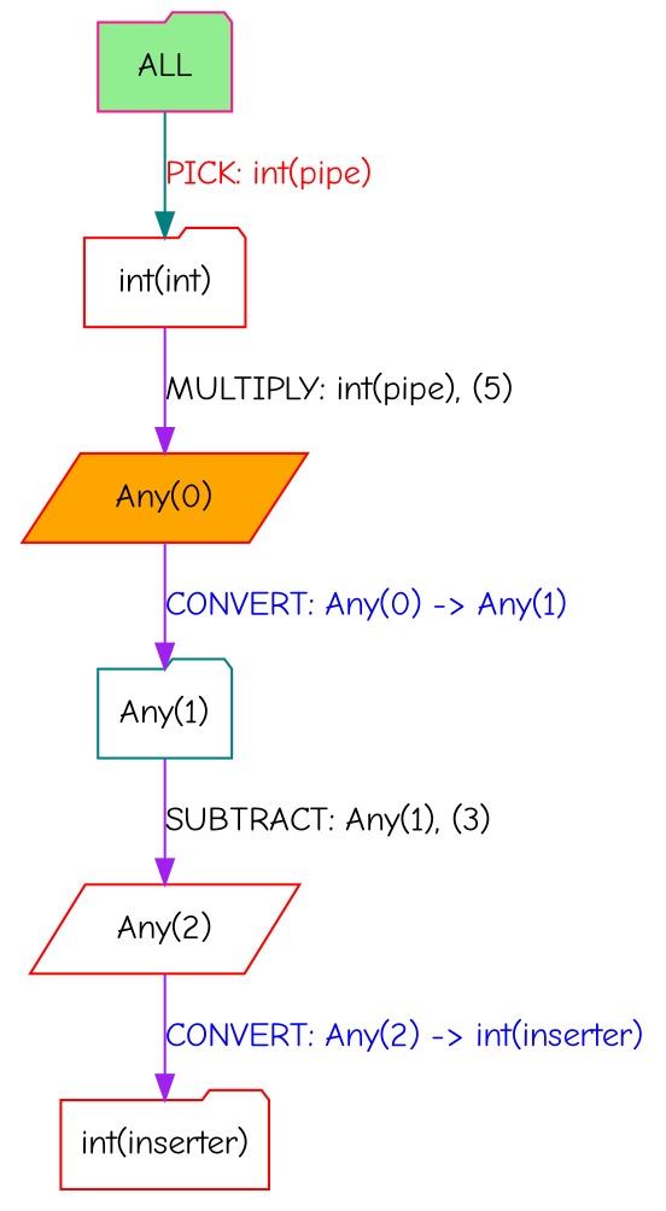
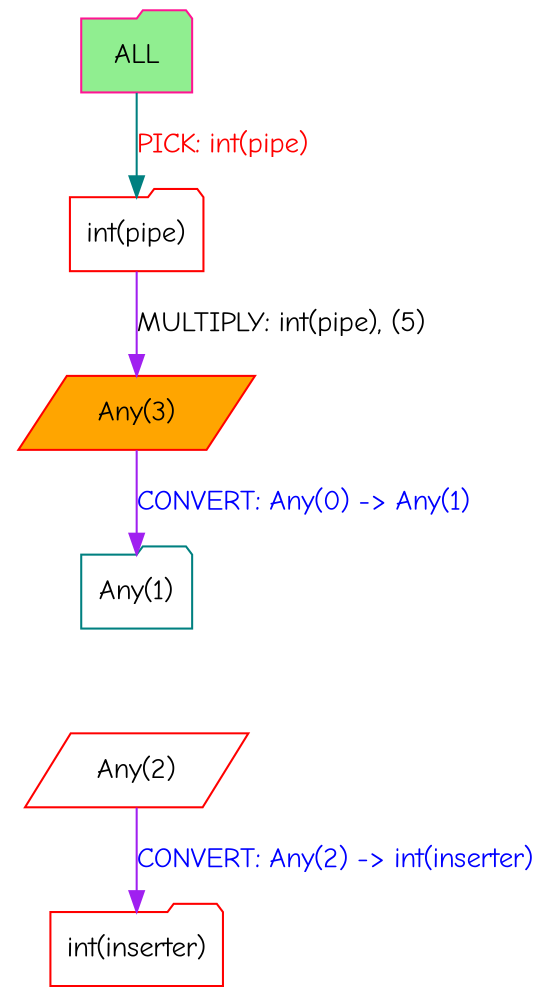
  strict digraph {
    fontname="Comic Neue"
    nodesep=1
    node [color=red fillcolor=white fontname="Comic Neue" shape=folder style=filled]
    edge [color=purple fontcolor=blue fontname="Comic Neue"]
-   n1 [fillcolor=orange label="Any(0)" shape=parallelogram]
+   n1 [fillcolor=orange label="Any(3)" shape=parallelogram]
    n2 [color=teal label="Any(1)"]
    n3 [label="Any(2)" shape=parallelogram]
    n4 [color=deeppink fillcolor=lightgreen label=ALL]
-   n5 [label="int(int)"]
+   n5 [label="int(pipe)"]
    n6 [label="int(inserter)"]
    n1 -> n2 [label="CONVERT: Any(0) -> Any(1)"]
-   n2 -> n3 [fontcolor=black label="SUBTRACT: Any(1), (3)"]
    n3 -> n6 [label="CONVERT: Any(2) -> int(inserter)"]
    n4 -> n5 [color=teal fontcolor=red label="PICK: int(pipe)"]
    n5 -> n1 [fontcolor=black label="MULTIPLY: int(pipe), (5)"]
  }
